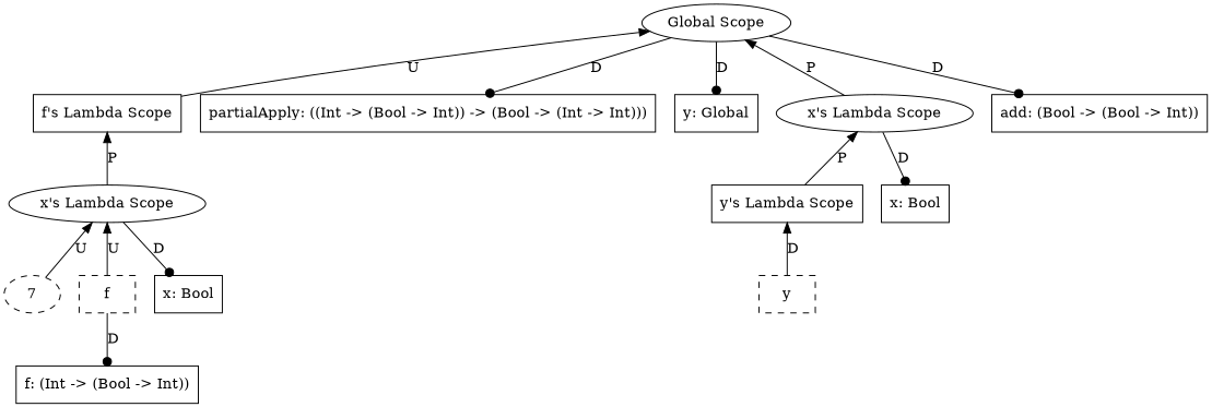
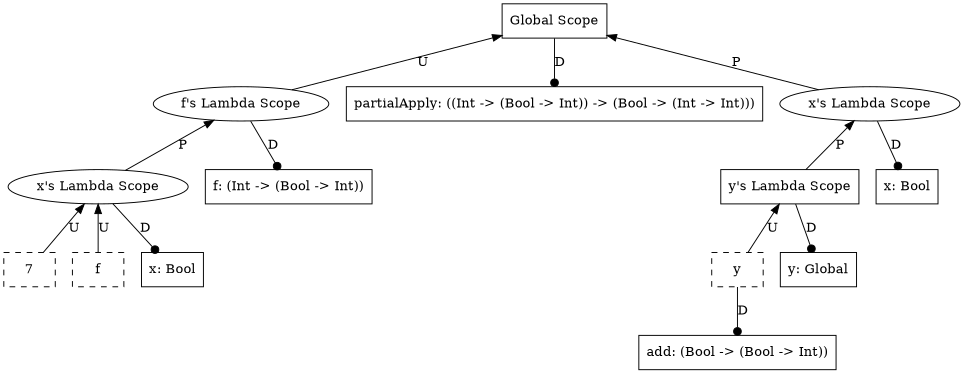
  graph {
    node [shape=box]
    edge [dir=back]
-   n1 [label=7 shape=ellipse style=dashed]
+   n1 [label=7 style=dashed]
    n2 [label=f style=dashed]
    n3 [label="x: Bool"]
    n4 [label="x's Lambda Scope" shape=ellipse]
    n5 [label="f: (Int -> (Bool -> Int))"]
-   n6 [label="f's Lambda Scope"]
+   n6 [label="f's Lambda Scope" shape=ellipse]
    n7 [label="partialApply: ((Int -> (Bool -> Int)) -> (Bool -> (Int -> Int)))"]
    n8 [label=y style=dashed]
    n9 [label="y: Global"]
    n10 [label="y's Lambda Scope"]
    n11 [label="x: Bool"]
    n12 [label="x's Lambda Scope" shape=ellipse]
    n13 [label="add: (Bool -> (Bool -> Int))"]
-   n14 [label="Global Scope" shape=ellipse]
+   n14 [label="Global Scope"]
    n4 -- n1 [label=U]
    n4 -- n2 [label=U]
    n4 -- n3 [arrowhead=dot dir=forward label=D]
    n6 -- n4 [label=P]
-   n2 -- n5 [arrowhead=dot dir=forward label=D]
-   n10 -- n8 [label=D]
-   n14 -- n9 [arrowhead=dot dir=forward label=D]
+   n6 -- n5 [arrowhead=dot dir=forward label=D]
+   n10 -- n8 [label=U]
+   n10 -- n9 [arrowhead=dot dir=forward label=D]
    n12 -- n10 [label=P]
    n12 -- n11 [arrowhead=dot dir=forward label=D]
    n14 -- n6 [label=U]
    n14 -- n7 [arrowhead=dot dir=forward label=D]
    n14 -- n12 [label=P]
-   n14 -- n13 [arrowhead=dot dir=forward label=D]
+   n8 -- n13 [arrowhead=dot dir=forward label=D]
  }
